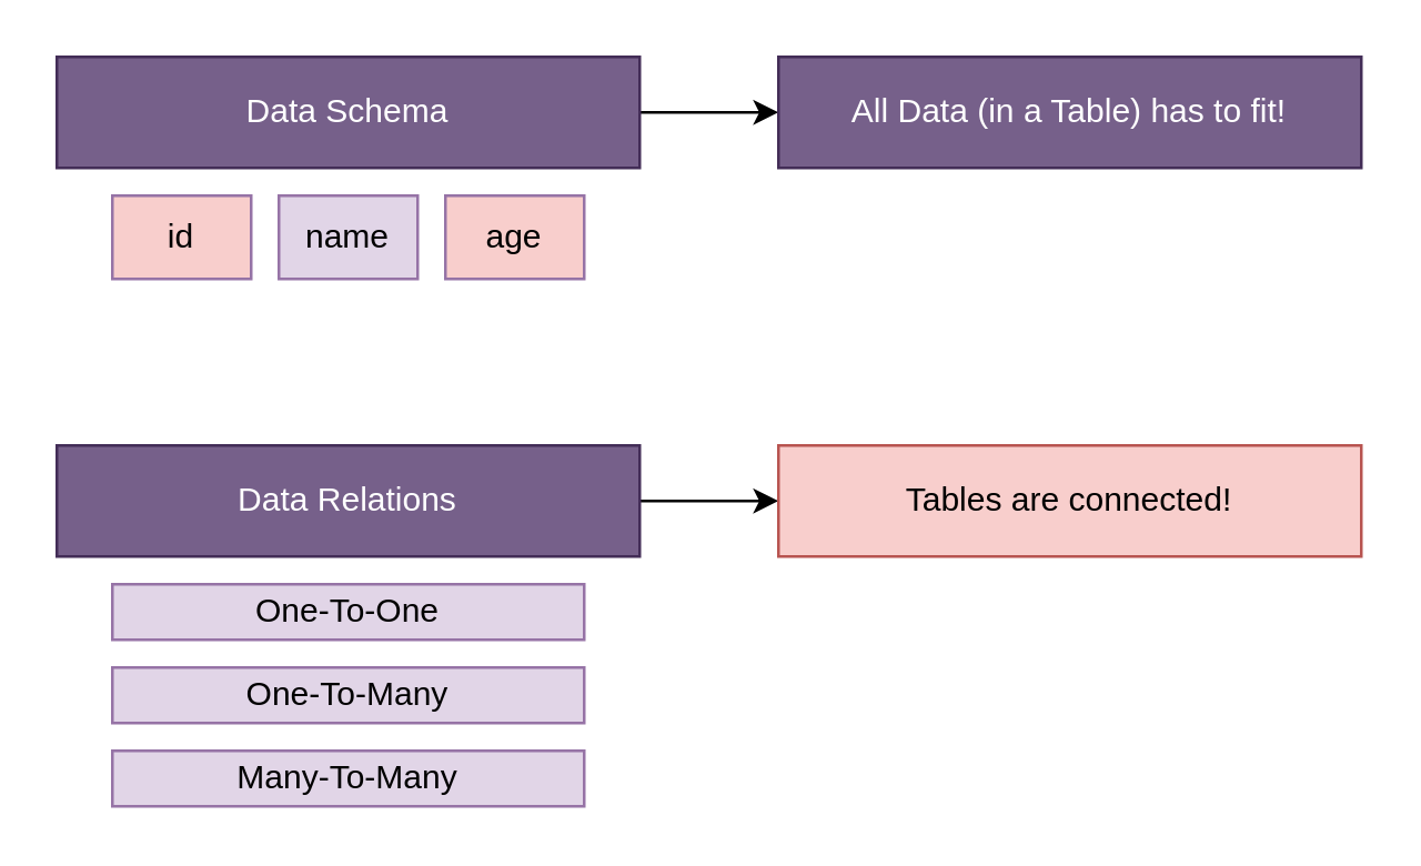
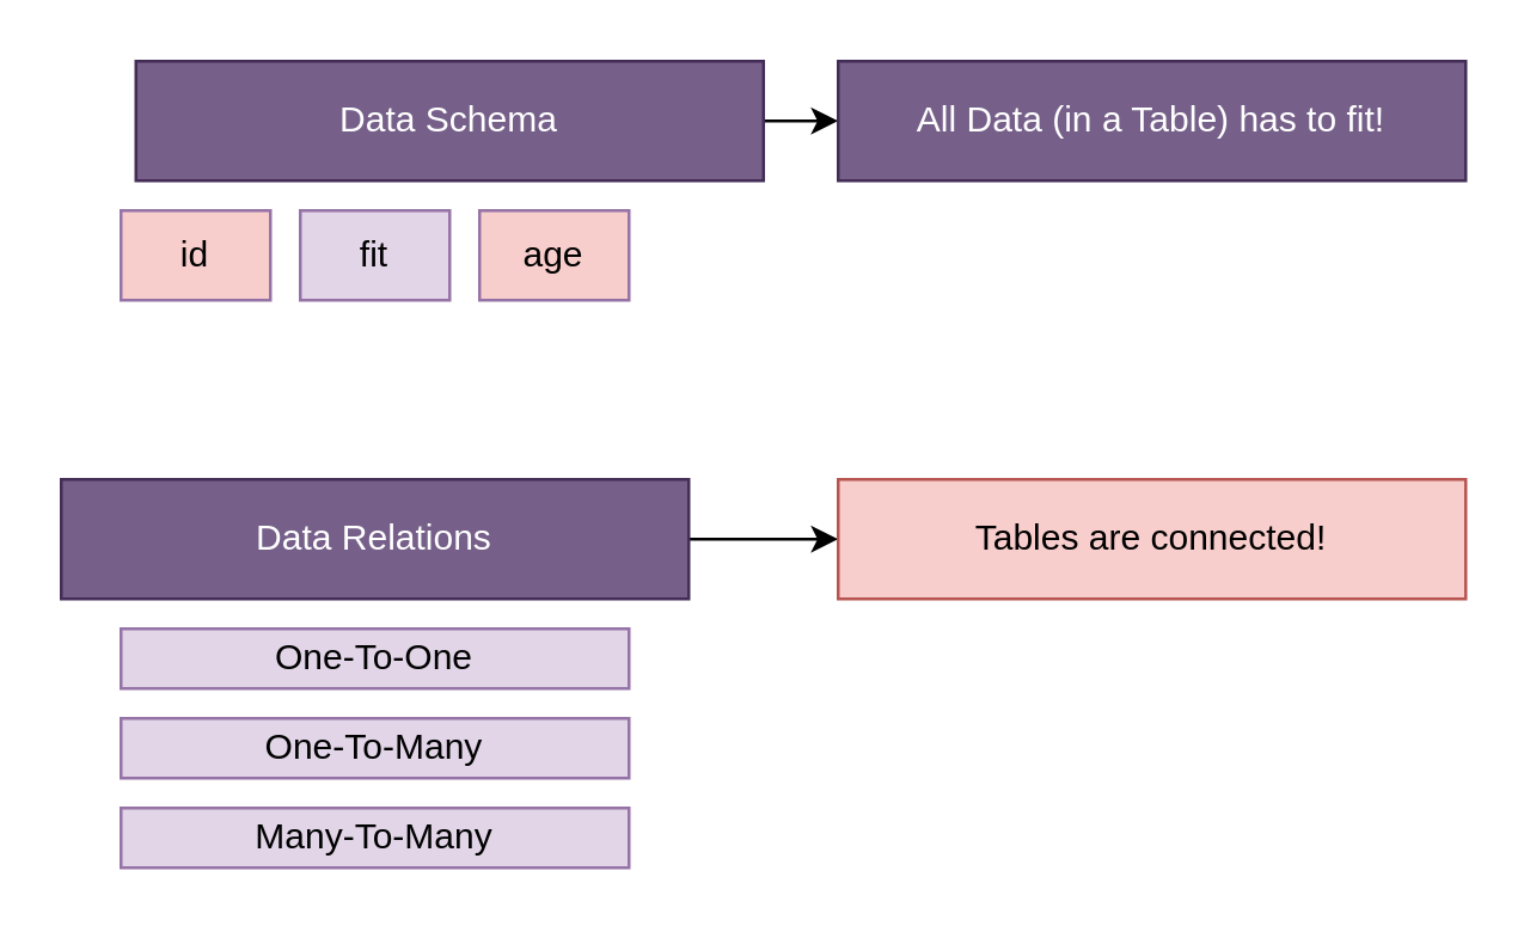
  <mxCell id="0" />
  <mxCell id="1" parent="0" />
  <mxCell id="2" style="edgeStyle=orthogonalEdgeStyle;rounded=0;orthogonalLoop=1;jettySize=auto;html=1;" edge="1" parent="1" source="3" target="4"><mxGeometry relative="1" as="geometry" /></mxCell>
- <mxCell id="3" value="Data Schema" style="rounded=0;whiteSpace=wrap;html=1;fillColor=#76608a;fontColor=#ffffff;strokeColor=#432D57;" vertex="1" parent="1"><mxGeometry x="20" y="20" width="210" height="40" as="geometry" /></mxCell>
+ <mxCell id="3" value="Data Schema" style="rounded=0;whiteSpace=wrap;html=1;fillColor=#76608a;fontColor=#ffffff;strokeColor=#432D57;" vertex="1" parent="1"><mxGeometry x="45" y="20" width="210" height="40" as="geometry" /></mxCell>
  <mxCell id="4" value="All Data (in a Table) has to fit!" style="rounded=0;whiteSpace=wrap;html=1;fillColor=#76608a;fontColor=#ffffff;strokeColor=#432D57;" vertex="1" parent="1"><mxGeometry x="280" y="20" width="210" height="40" as="geometry" /></mxCell>
  <mxCell id="5" value="id" style="rounded=0;whiteSpace=wrap;html=1;fillColor=#f8cecc;strokeColor=#9673a6;" vertex="1" parent="1"><mxGeometry x="40" y="70" width="50" height="30" as="geometry" /></mxCell>
- <mxCell id="6" value="name" style="rounded=0;whiteSpace=wrap;html=1;fillColor=#e1d5e7;strokeColor=#9673a6;" vertex="1" parent="1"><mxGeometry x="100" y="70" width="50" height="30" as="geometry" /></mxCell>
+ <mxCell id="6" value="fit" style="rounded=0;whiteSpace=wrap;html=1;fillColor=#e1d5e7;strokeColor=#9673a6;" vertex="1" parent="1"><mxGeometry x="100" y="70" width="50" height="30" as="geometry" /></mxCell>
  <mxCell id="7" value="age" style="rounded=0;whiteSpace=wrap;html=1;fillColor=#f8cecc;strokeColor=#9673a6;" vertex="1" parent="1"><mxGeometry x="160" y="70" width="50" height="30" as="geometry" /></mxCell>
  <mxCell id="8" style="edgeStyle=orthogonalEdgeStyle;rounded=0;orthogonalLoop=1;jettySize=auto;html=1;" edge="1" parent="1" source="9" target="10"><mxGeometry relative="1" as="geometry" /></mxCell>
  <mxCell id="9" value="Data Relations" style="rounded=0;whiteSpace=wrap;html=1;fillColor=#76608a;fontColor=#ffffff;strokeColor=#432D57;" vertex="1" parent="1"><mxGeometry x="20" y="160" width="210" height="40" as="geometry" /></mxCell>
  <mxCell id="10" value="Tables are connected!" style="rounded=0;whiteSpace=wrap;html=1;fillColor=#f8cecc;strokeColor=#b85450;" vertex="1" parent="1"><mxGeometry x="280" y="160" width="210" height="40" as="geometry" /></mxCell>
  <mxCell id="11" value="One-To-One" style="rounded=0;whiteSpace=wrap;html=1;fillColor=#e1d5e7;strokeColor=#9673a6;" vertex="1" parent="1"><mxGeometry x="40" y="210" width="170" height="20" as="geometry" /></mxCell>
  <mxCell id="12" value="Many-To-Many" style="rounded=0;whiteSpace=wrap;html=1;fillColor=#e1d5e7;strokeColor=#9673a6;" vertex="1" parent="1"><mxGeometry x="40" y="270" width="170" height="20" as="geometry" /></mxCell>
  <mxCell id="13" value="One-To-Many" style="rounded=0;whiteSpace=wrap;html=1;fillColor=#e1d5e7;strokeColor=#9673a6;" vertex="1" parent="1"><mxGeometry x="40" y="240" width="170" height="20" as="geometry" /></mxCell>
